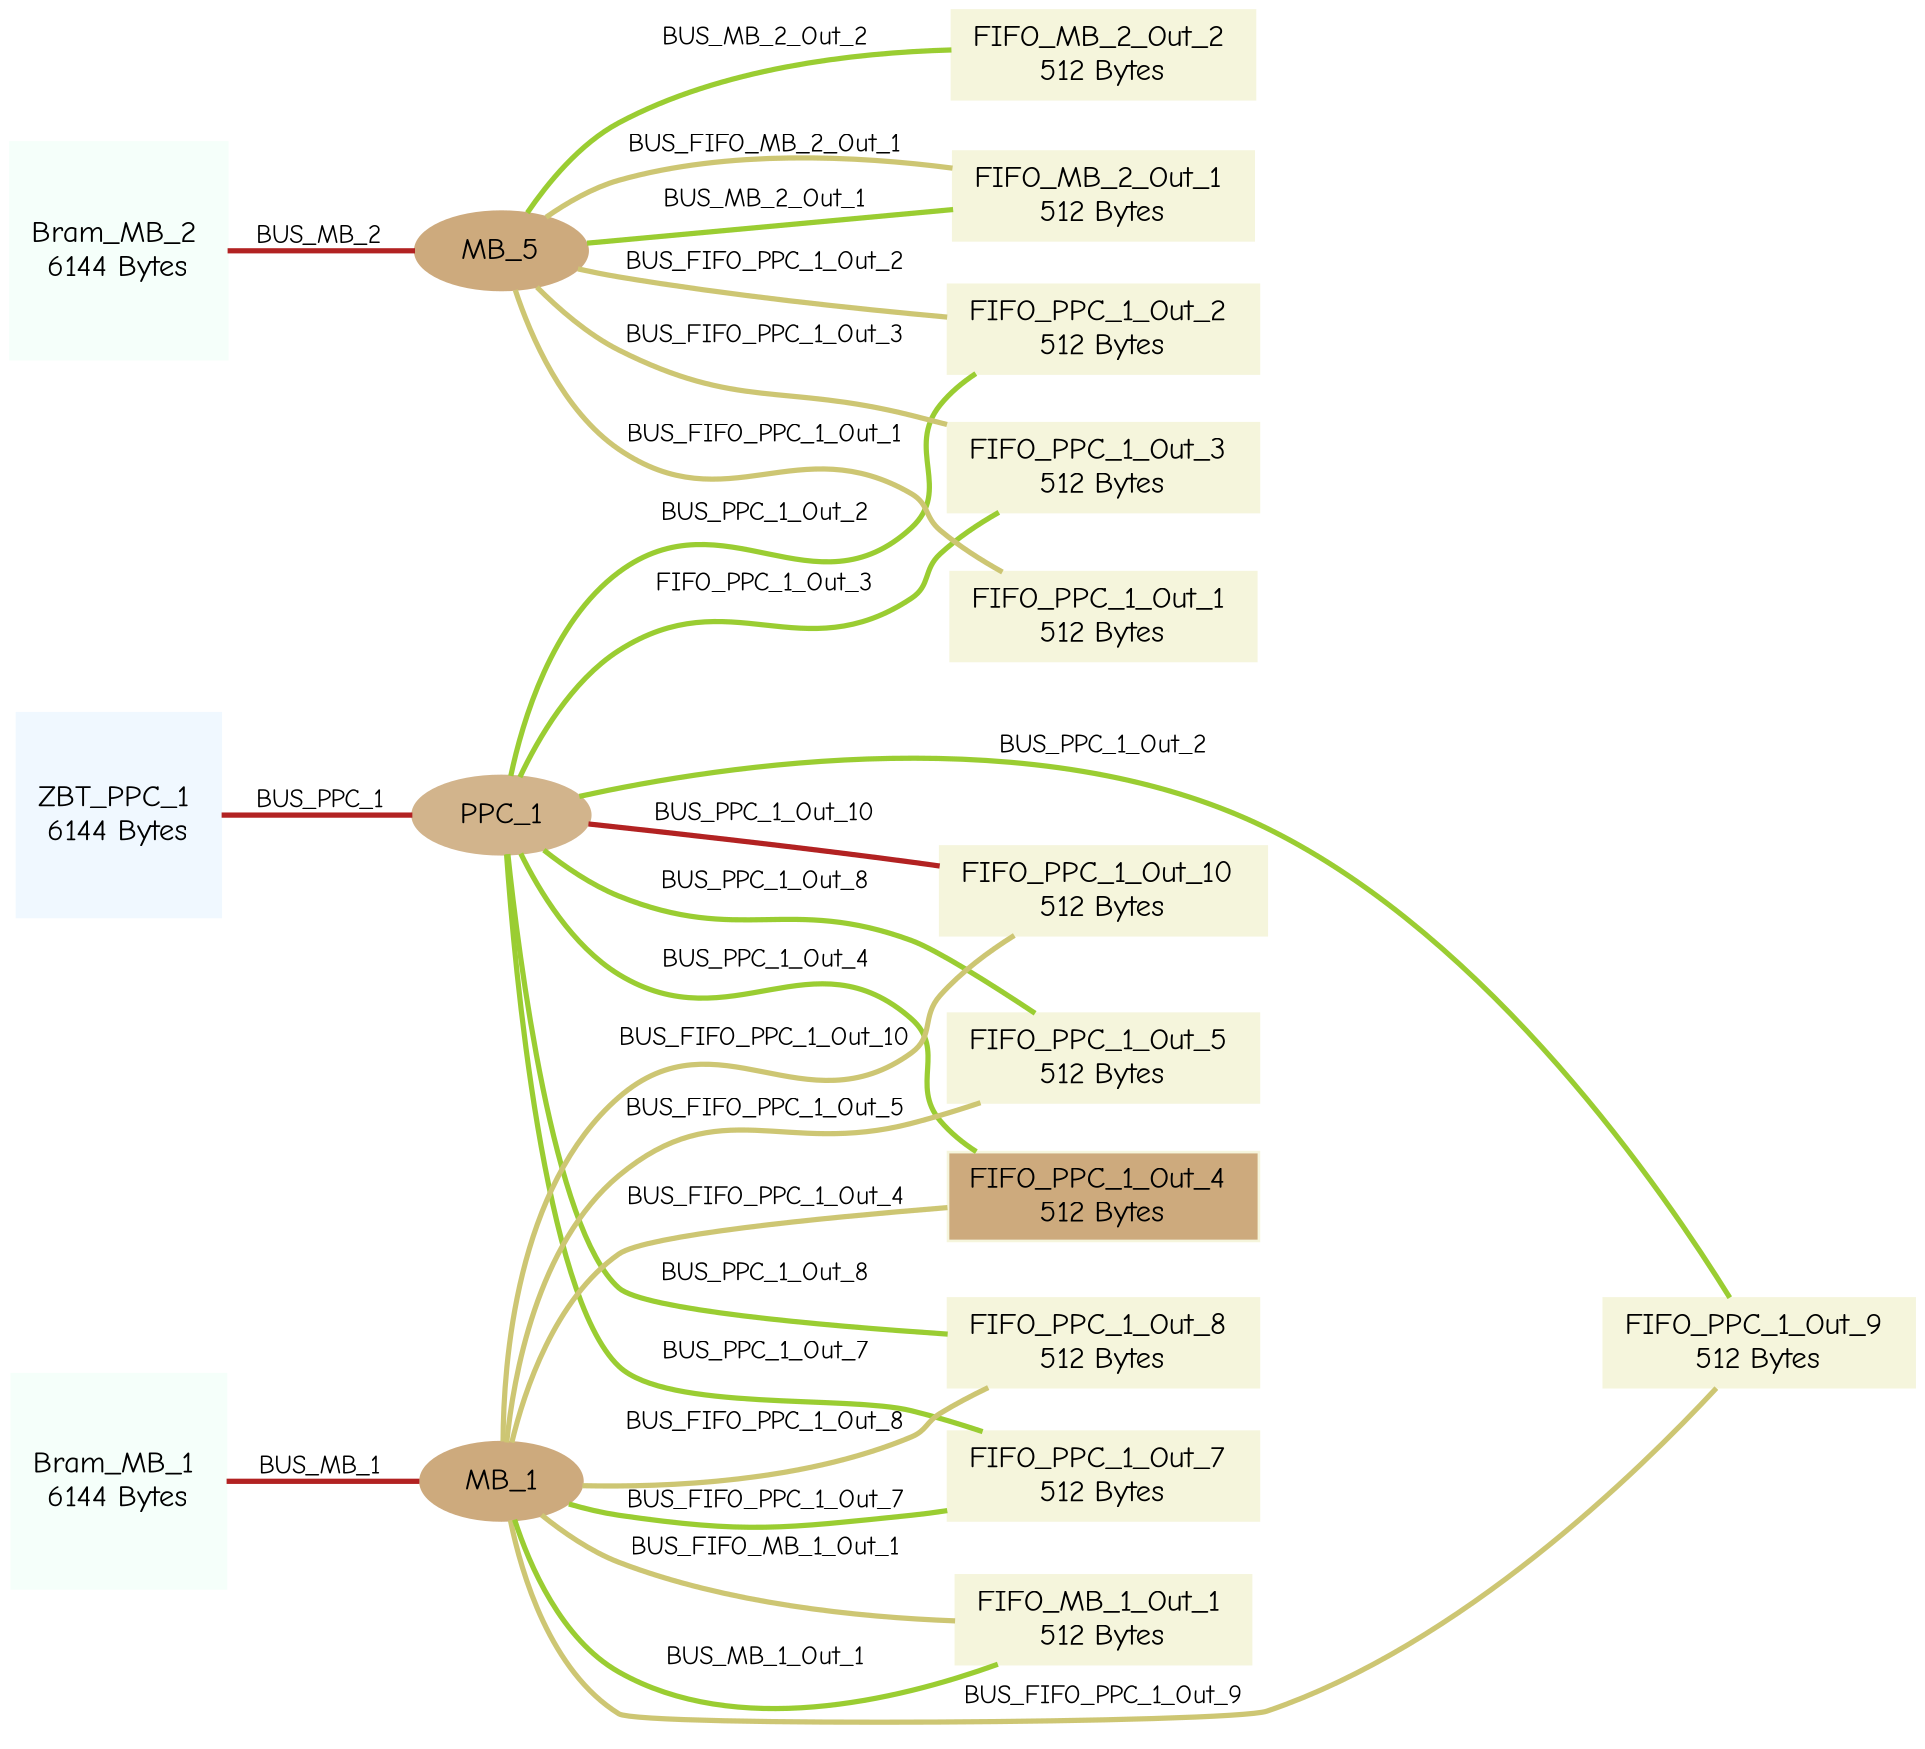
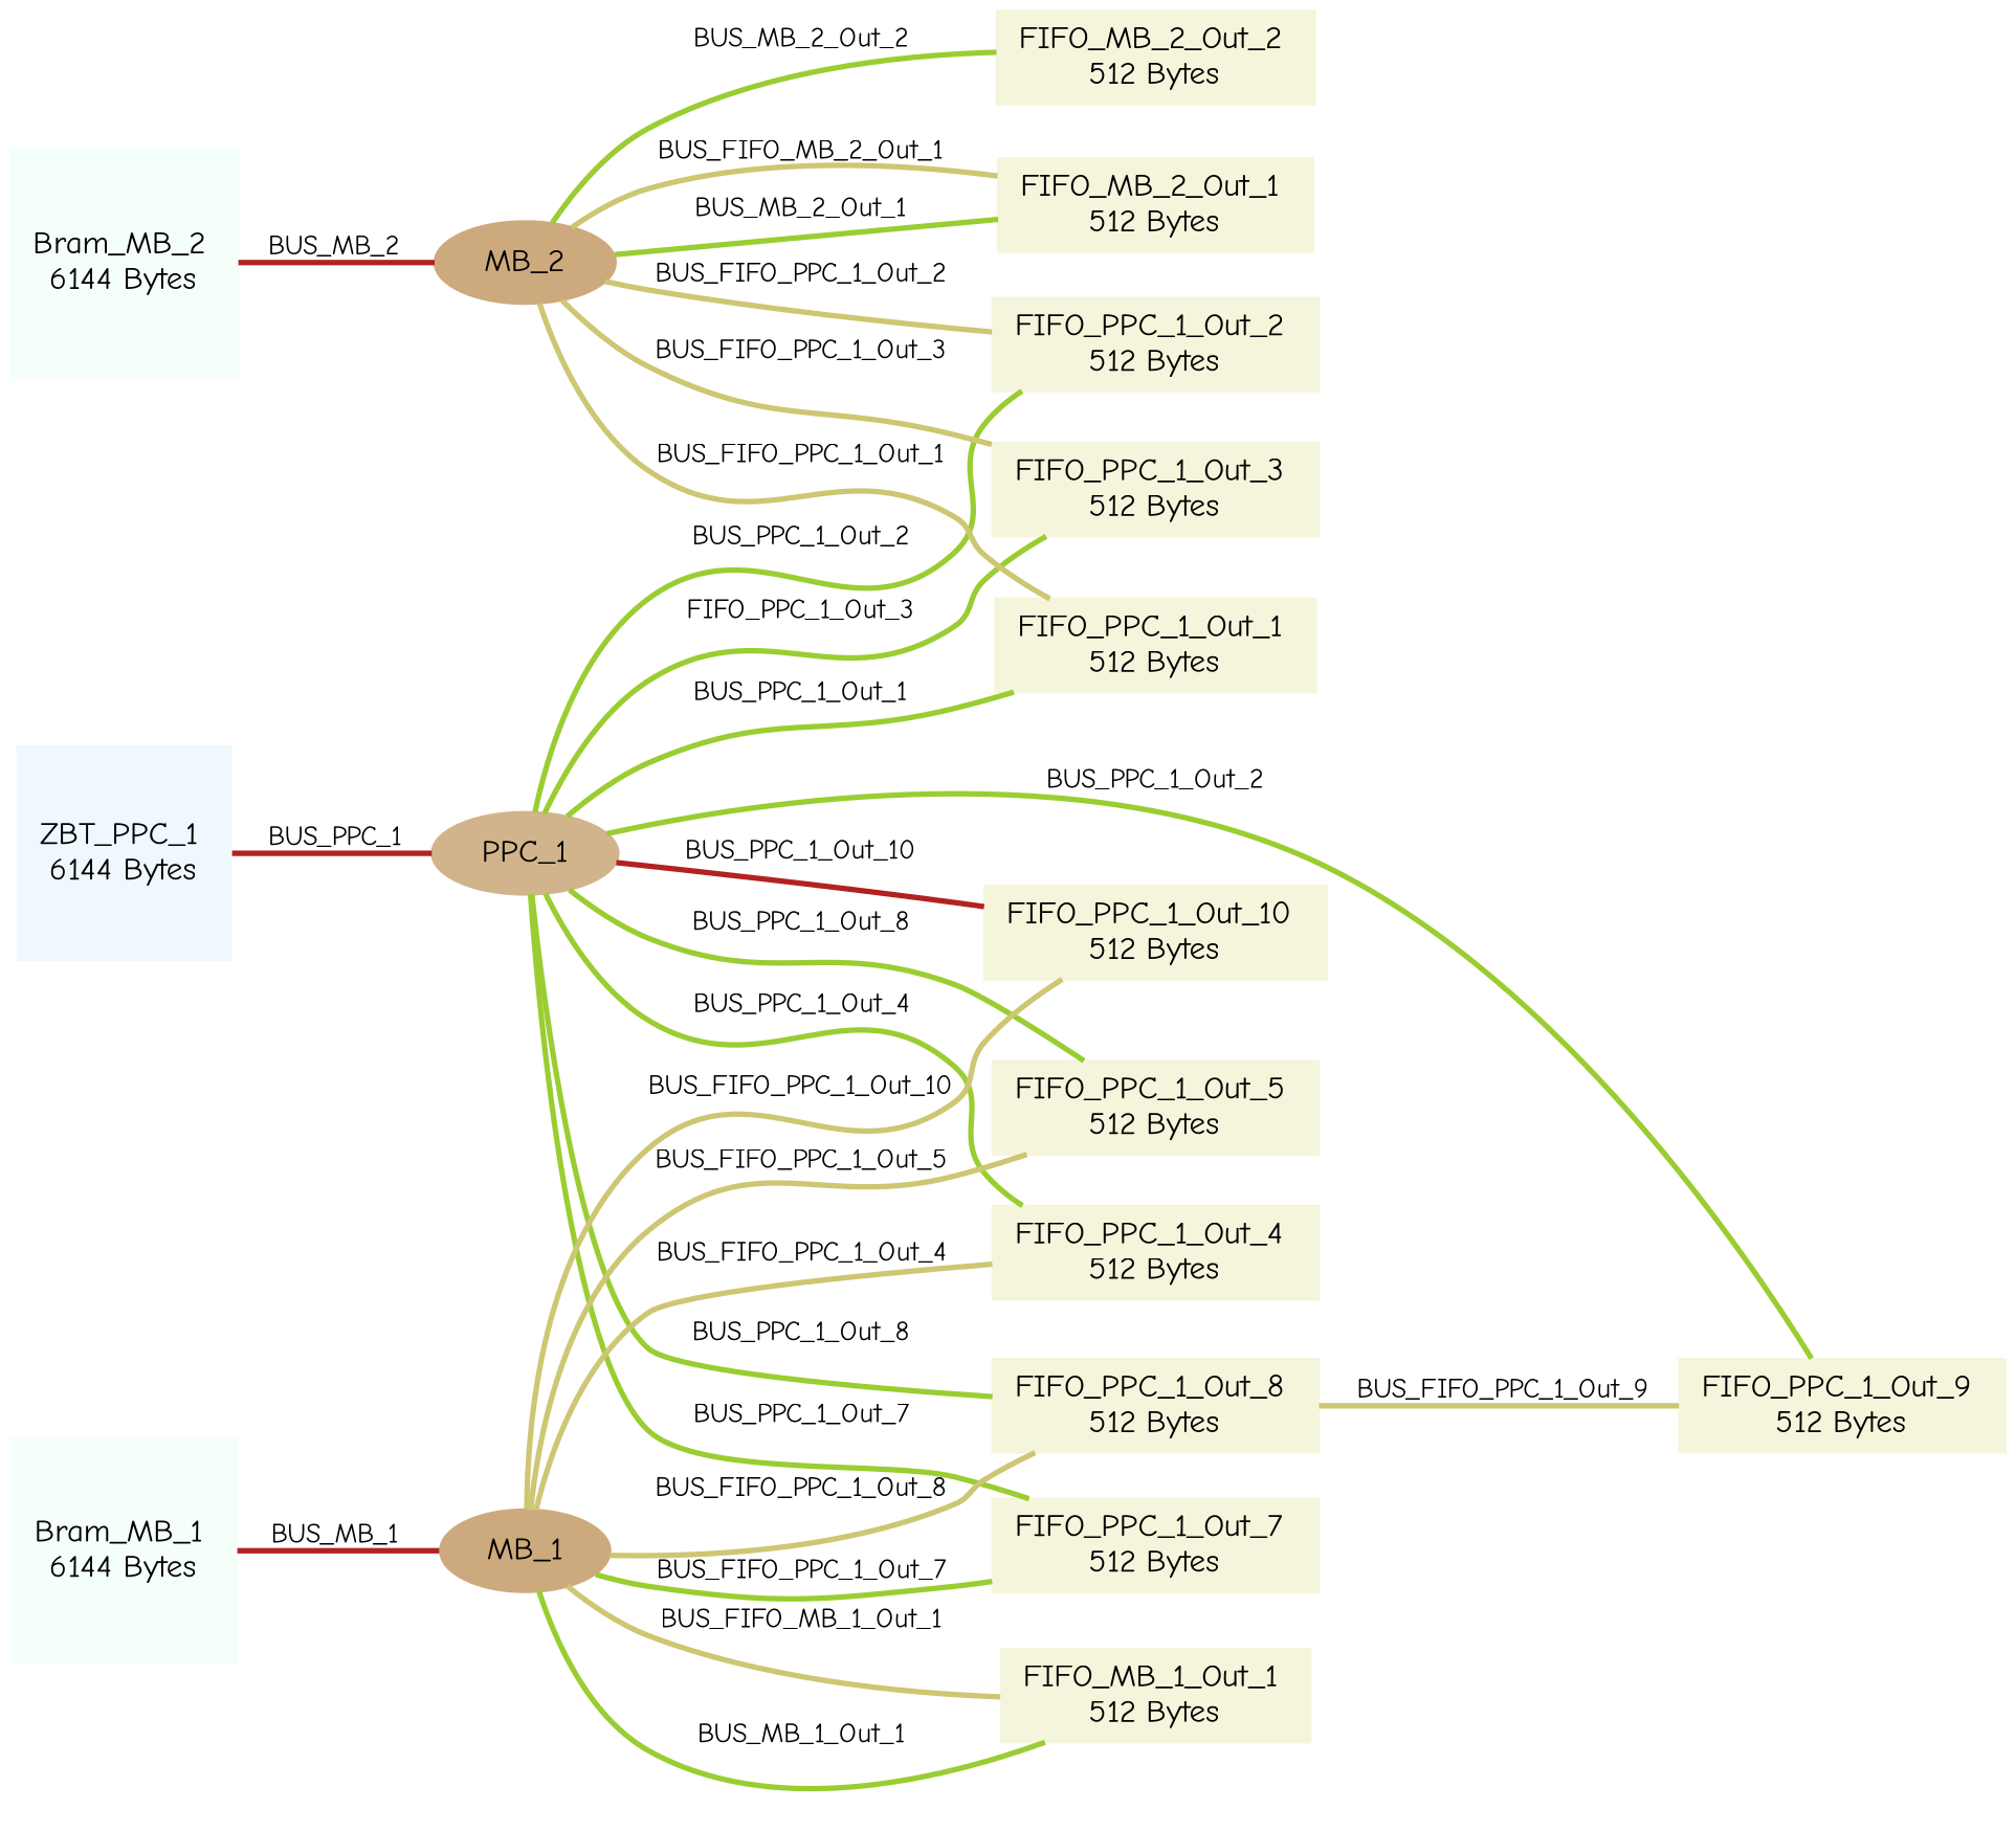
  digraph {
    fontname="Comic Neue"
    nodesep=0.2
    rankdir=LR
    ranksep=0.3
    node [color=beige fontname="Comic Neue" fontsize=12 shape=box style=filled]
    edge [arrowhead=none color=yellowgreen fontname="Comic Neue" fontsize=10 style=bold]
    n1 [color=aliceblue height=0.4 label="ZBT_PPC_1 \n6144 Bytes" regular=true width=0.4]
    n2 [color=mintcream height=0.4 label="Bram_MB_2 \n6144 Bytes" regular=true width=0.4]
    n3 [color=mintcream height=0.4 label="Bram_MB_1 \n6144 Bytes" regular=true width=0.4]
    n4 [color=tan height=0.4 label=PPC_1 width=0.4 shape=""]
    n5 [height=0.4 label="FIFO_PPC_1_Out_1 \n512 Bytes" width=0.4]
    n6 [height=0.4 label="FIFO_PPC_1_Out_2 \n512 Bytes" width=0.4]
    n7 [height=0.4 label="FIFO_PPC_1_Out_3 \n512 Bytes" width=0.4]
-   n8 [height=0.4 label="FIFO_PPC_1_Out_4 \n512 Bytes" width=0.4 fillcolor=burlywood3]
+   n8 [height=0.4 label="FIFO_PPC_1_Out_4 \n512 Bytes" width=0.4]
    n9 [height=0.4 label="FIFO_PPC_1_Out_5 \n512 Bytes" width=0.4]
    n10 [height=0.4 label="FIFO_PPC_1_Out_7 \n512 Bytes" width=0.4]
    n11 [height=0.4 label="FIFO_PPC_1_Out_8 \n512 Bytes" width=0.4]
    n12 [height=0.4 label="FIFO_PPC_1_Out_9 \n512 Bytes" width=0.4]
    n13 [height=0.4 label="FIFO_PPC_1_Out_10 \n512 Bytes" width=0.4]
-   n14 [color=burlywood3 height=0.4 label=MB_5 width=0.4 shape=""]
+   n14 [color=burlywood3 height=0.4 label=MB_2 width=0.4 shape=""]
    n15 [height=0.4 label="FIFO_MB_2_Out_1 \n512 Bytes" width=0.4]
    n16 [height=0.4 label="FIFO_MB_2_Out_2 \n512 Bytes" width=0.4]
    n17 [color=burlywood3 height=0.4 label=MB_1 width=0.4 shape=""]
    n18 [height=0.4 label="FIFO_MB_1_Out_1 \n512 Bytes" width=0.4]
    subgraph sub_1 {
      rank=source
      n1
    }
    subgraph sub_2 {
      rank=source
      n2
    }
    subgraph sub_3 {
      rank=source
      n3
    }
    n4 -> n1 [color=firebrick label=BUS_PPC_1]
+   n4 -> n5 [label=BUS_PPC_1_Out_1]
    n4 -> n6 [label=BUS_PPC_1_Out_2]
    n4 -> n7 [label=FIFO_PPC_1_Out_3]
    n4 -> n8 [label=BUS_PPC_1_Out_4]
    n4 -> n9 [label=BUS_PPC_1_Out_8]
    n4 -> n10 [label=BUS_PPC_1_Out_7]
    n4 -> n11 [label=BUS_PPC_1_Out_8]
    n4 -> n12 [label=BUS_PPC_1_Out_2]
    n4 -> n13 [color=firebrick label=BUS_PPC_1_Out_10]
    n14 -> n2 [color=firebrick label=BUS_MB_2]
    n14 -> n5 [color=khaki3 label=BUS_FIFO_PPC_1_Out_1]
    n14 -> n6 [color=khaki3 label=BUS_FIFO_PPC_1_Out_2]
    n14 -> n7 [color=khaki3 label=BUS_FIFO_PPC_1_Out_3]
    n14 -> n15 [label=BUS_MB_2_Out_1]
    n14 -> n15 [color=khaki3 label=BUS_FIFO_MB_2_Out_1]
    n14 -> n16 [label=BUS_MB_2_Out_2]
    n17 -> n3 [color=firebrick label=BUS_MB_1]
    n17 -> n8 [color=khaki3 label=BUS_FIFO_PPC_1_Out_4]
    n17 -> n9 [color=khaki3 label=BUS_FIFO_PPC_1_Out_5]
    n17 -> n10 [label=BUS_FIFO_PPC_1_Out_7]
    n17 -> n11 [color=khaki3 label=BUS_FIFO_PPC_1_Out_8]
-   n17 -> n12 [color=khaki3 label=BUS_FIFO_PPC_1_Out_9]
+   n11 -> n12 [color=khaki3 label=BUS_FIFO_PPC_1_Out_9]
    n17 -> n13 [color=khaki3 label=BUS_FIFO_PPC_1_Out_10]
    n17 -> n18 [label=BUS_MB_1_Out_1]
    n17 -> n18 [color=khaki3 label=BUS_FIFO_MB_1_Out_1]
  }
